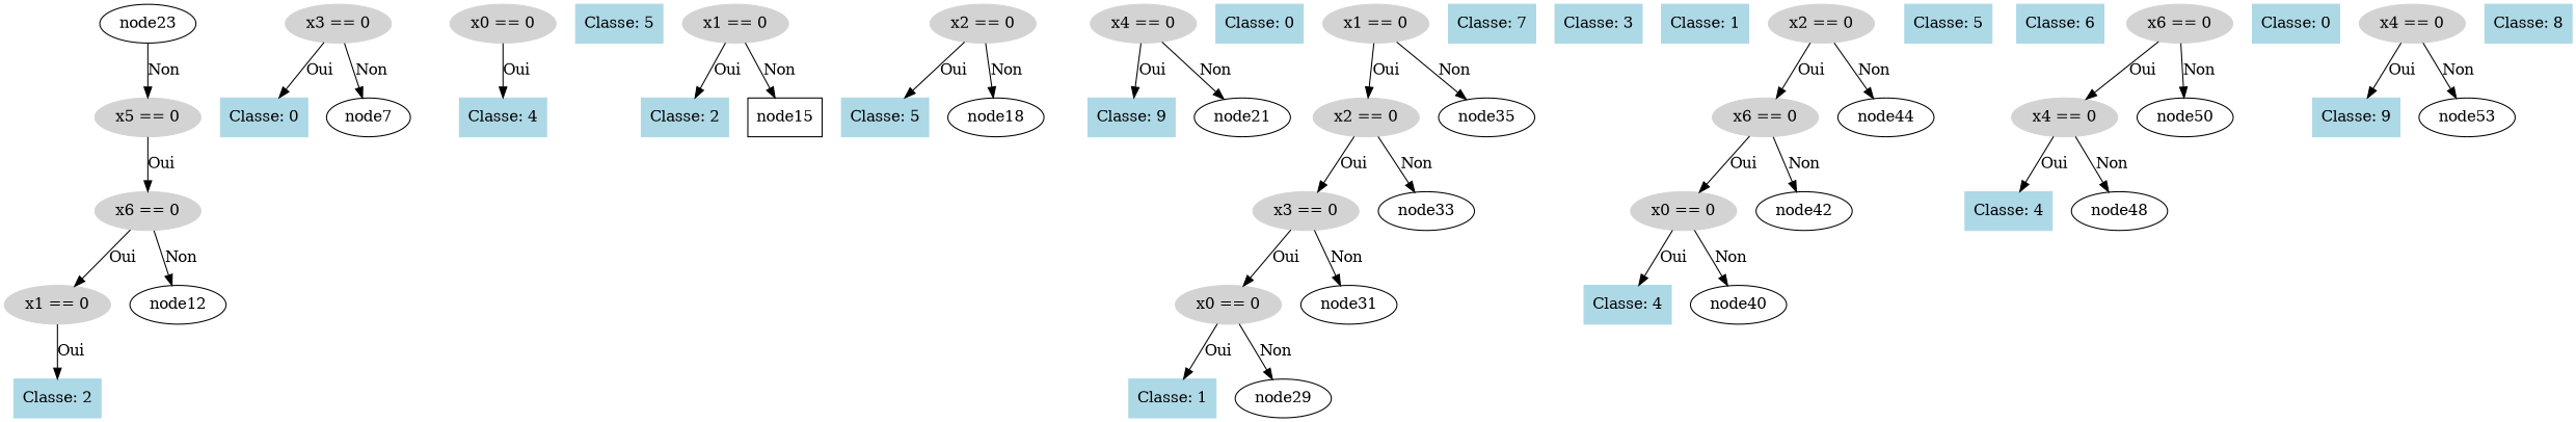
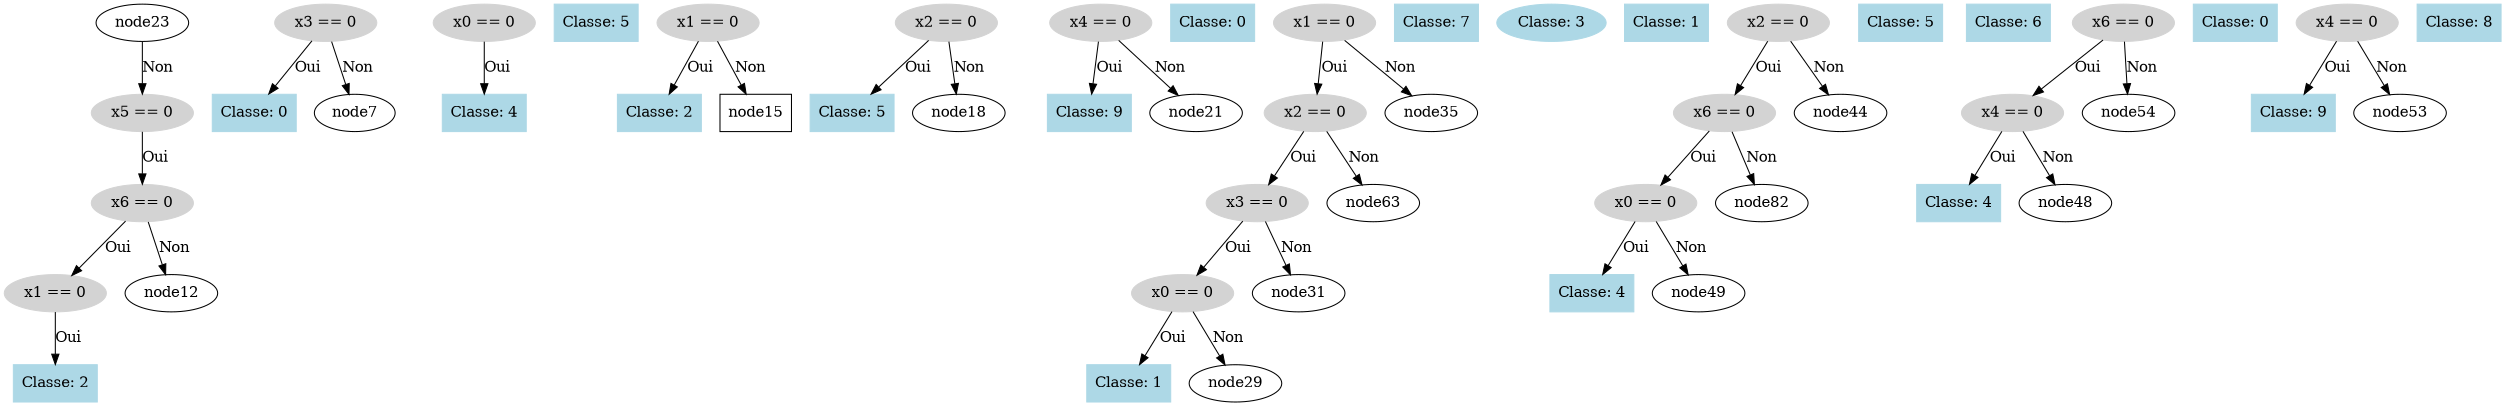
  digraph {
    node [color=lightblue shape=box style=filled]
    n1 [color=lightgray label="x5 == 0" shape=ellipse]
    n2 [color=lightgray label="x6 == 0" shape=ellipse]
    n3 [color=lightgray label="x1 == 0" shape=ellipse]
    node12 [color="" shape="" style=""]
    node23 [color="" shape="" style=""]
    n6 [label="Classe: 2"]
    n7 [color=lightgray label="x3 == 0" shape=ellipse]
    n8 [label="Classe: 0"]
    node7 [color="" shape="" style=""]
    n10 [color=lightgray label="x0 == 0" shape=ellipse]
    n11 [label="Classe: 4"]
    n12 [label="Classe: 5"]
    n13 [color=lightgray label="x1 == 0" shape=ellipse]
    n14 [label="Classe: 2"]
    node15 [color="" style=""]
    n16 [color=lightgray label="x2 == 0" shape=ellipse]
    n17 [label="Classe: 5"]
    node18 [color="" shape="" style=""]
    n19 [color=lightgray label="x4 == 0" shape=ellipse]
    n20 [label="Classe: 9"]
    node21 [color="" shape="" style=""]
    n22 [label="Classe: 0"]
    n23 [color=lightgray label="x1 == 0" shape=ellipse]
    n24 [color=lightgray label="x2 == 0" shape=ellipse]
    node35 [color="" shape="" style=""]
    n26 [color=lightgray label="x3 == 0" shape=ellipse]
-   node33 [color="" shape="" style=""]
+   node33 [label=node63 color="" shape="" style=""]
    n28 [color=lightgray label="x0 == 0" shape=ellipse]
    node31 [color="" shape="" style=""]
    n30 [label="Classe: 1"]
    node29 [color="" shape="" style=""]
    n32 [label="Classe: 7"]
-   n33 [label="Classe: 3"]
+   n33 [label="Classe: 3" shape=ellipse]
    n34 [label="Classe: 1"]
    n35 [color=lightgray label="x2 == 0" shape=ellipse]
    n36 [color=lightgray label="x6 == 0" shape=ellipse]
    node44 [color="" shape="" style=""]
    n38 [color=lightgray label="x0 == 0" shape=ellipse]
-   node42 [color="" shape="" style=""]
+   node42 [label=node82 color="" shape="" style=""]
    n40 [label="Classe: 4"]
-   node40 [color="" shape="" style=""]
+   node40 [label=node49 color="" shape="" style=""]
    n42 [label="Classe: 5"]
    n43 [label="Classe: 6"]
    n44 [color=lightgray label="x6 == 0" shape=ellipse]
    n45 [color=lightgray label="x4 == 0" shape=ellipse]
-   node50 [color="" shape="" style=""]
+   node50 [label=node54 color="" shape="" style=""]
    n47 [label="Classe: 4"]
    node48 [color="" shape="" style=""]
    n49 [label="Classe: 0"]
    n50 [color=lightgray label="x4 == 0" shape=ellipse]
    n51 [label="Classe: 9"]
    node53 [color="" shape="" style=""]
    n53 [label="Classe: 8"]
    n1 -> n2 [label=Oui]
    n2 -> n3 [label=Oui]
    n2 -> node12 [label=Non]
    n3 -> n6 [label=Oui]
    node23 -> n1 [label=Non]
    n7 -> n8 [label=Oui]
    n7 -> node7 [label=Non]
    n10 -> n11 [label=Oui]
    n13 -> n14 [label=Oui]
    n13 -> node15 [label=Non]
    n16 -> n17 [label=Oui]
    n16 -> node18 [label=Non]
    n19 -> n20 [label=Oui]
    n19 -> node21 [label=Non]
    n23 -> n24 [label=Oui]
    n23 -> node35 [label=Non]
    n24 -> n26 [label=Oui]
    n24 -> node33 [label=Non]
    n26 -> n28 [label=Oui]
    n26 -> node31 [label=Non]
    n28 -> n30 [label=Oui]
    n28 -> node29 [label=Non]
    n35 -> n36 [label=Oui]
    n35 -> node44 [label=Non]
    n36 -> n38 [label=Oui]
    n36 -> node42 [label=Non]
    n38 -> n40 [label=Oui]
    n38 -> node40 [label=Non]
    n44 -> n45 [label=Oui]
    n44 -> node50 [label=Non]
    n45 -> n47 [label=Oui]
    n45 -> node48 [label=Non]
    n50 -> n51 [label=Oui]
    n50 -> node53 [label=Non]
  }
